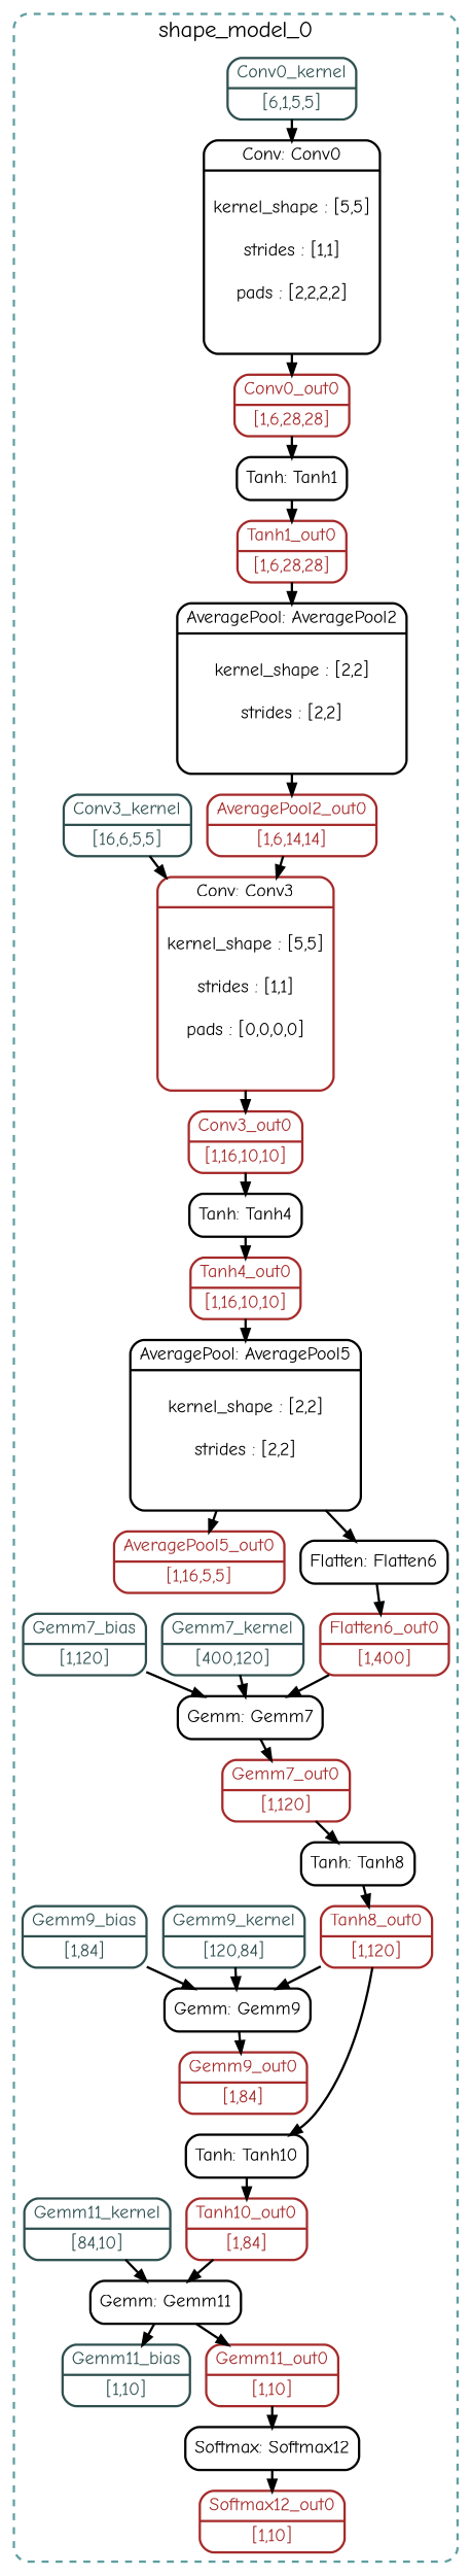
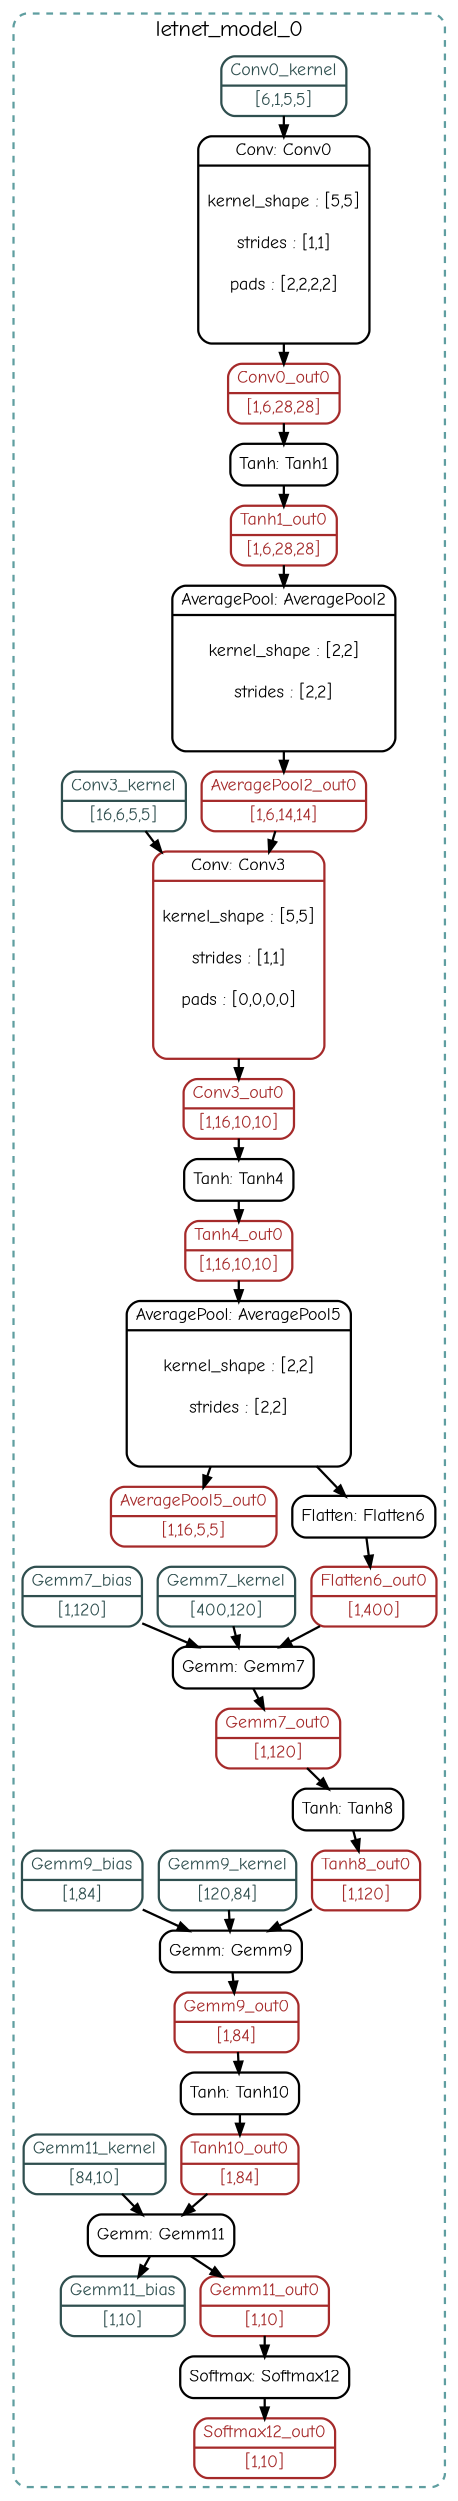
  digraph {
    color=cadetblue
    compound=true
    fontcolor=black
    fontname="Comic Neue"
    fontsize=20
    nodesep=0.2
    rankdir=TB
    ranksep=0.25
    shape=record
    splines=true
    style="rounded,dashed,bold"
    node [color=brown fontcolor=black fontname="Comic Neue" fontsize=16 shape=record style="rounded,bold"]
    edge [color=black fontname="Comic Neue" fontsize=14 shape=record style=bold]
    n1 [color=black label="{ Conv: Conv0 | {\nkernel_shape : [5,5]\n\nstrides : [1,1]\n\npads : [2,2,2,2]\n\n\n}}"]
    n2 [color=darkslategrey fontcolor=darkslategrey label="{Conv0_kernel | [6,1,5,5]}"]
    n3 [fontcolor=brown label="{Conv0_out0 | [1,6,28,28]}"]
    n4 [color=black label="{ Tanh: Tanh1 }"]
    n5 [fontcolor=brown label="{Tanh1_out0 | [1,6,28,28]}"]
    n6 [color=black label="{ AveragePool: AveragePool2 | {\nkernel_shape : [2,2]\n\nstrides : [2,2]\n\n\n}}"]
    n7 [fontcolor=brown label="{AveragePool2_out0 | [1,6,14,14]}"]
    n8 [label="{ Conv: Conv3 | {\nkernel_shape : [5,5]\n\nstrides : [1,1]\n\npads : [0,0,0,0]\n\n\n}}"]
    n9 [color=darkslategrey fontcolor=darkslategrey label="{Conv3_kernel | [16,6,5,5]}"]
    n10 [fontcolor=brown label="{Conv3_out0 | [1,16,10,10]}"]
    n11 [color=black label="{ Tanh: Tanh4 }"]
    n12 [fontcolor=brown label="{Tanh4_out0 | [1,16,10,10]}"]
    n13 [color=black label="{ AveragePool: AveragePool5 | {\nkernel_shape : [2,2]\n\nstrides : [2,2]\n\n\n}}"]
    n14 [fontcolor=brown label="{AveragePool5_out0 | [1,16,5,5]}"]
    n15 [color=black label="{ Flatten: Flatten6 }"]
    n16 [fontcolor=brown label="{Flatten6_out0 | [1,400]}"]
    n17 [color=black label="{ Gemm: Gemm7 }"]
    n18 [color=darkslategrey fontcolor=darkslategrey label="{Gemm7_kernel | [400,120]}"]
    n19 [color=darkslategrey fontcolor=darkslategrey label="{Gemm7_bias | [1,120]}"]
    n20 [fontcolor=brown label="{Gemm7_out0 | [1,120]}"]
    n21 [color=black label="{ Tanh: Tanh8 }"]
    n22 [fontcolor=brown label="{Tanh8_out0 | [1,120]}"]
    n23 [color=black label="{ Gemm: Gemm9 }"]
    n24 [color=darkslategrey fontcolor=darkslategrey label="{Gemm9_kernel | [120,84]}"]
    n25 [color=darkslategrey fontcolor=darkslategrey label="{Gemm9_bias | [1,84]}"]
    n26 [fontcolor=brown label="{Gemm9_out0 | [1,84]}"]
    n27 [color=black label="{ Tanh: Tanh10 }"]
    n28 [fontcolor=brown label="{Tanh10_out0 | [1,84]}"]
    n29 [color=black label="{ Gemm: Gemm11 }"]
    n30 [color=darkslategrey fontcolor=darkslategrey label="{Gemm11_kernel | [84,10]}"]
    n31 [color=darkslategrey fontcolor=darkslategrey label="{Gemm11_bias | [1,10]}"]
    n32 [fontcolor=brown label="{Gemm11_out0 | [1,10]}"]
    n33 [color=black label="{ Softmax: Softmax12 }"]
    n34 [fontcolor=brown label="{Softmax12_out0 | [1,10]}"]
    subgraph cluster_1 {
-     label=shape_model_0
+     label=letnet_model_0
      n1
      n2
      n3
      n4
      n5
      n6
      n7
      n8
      n9
      n10
      n11
      n12
      n13
      n14
      n15
      n16
      n17
      n18
      n19
      n20
      n21
      n22
      n23
      n24
      n25
      n26
      n27
      n28
      n29
      n30
      n31
      n32
      n33
      n34
    }
    n1 -> n3
    n2 -> n1
    n3 -> n4
    n4 -> n5
    n5 -> n6
    n6 -> n7
    n7 -> n8
    n8 -> n10
    n9 -> n8
    n10 -> n11
    n11 -> n12
    n12 -> n13
    n13 -> n14
    n13 -> n15
    n15 -> n16
    n16 -> n17
    n17 -> n20
    n18 -> n17
    n19 -> n17
    n20 -> n21
    n21 -> n22
    n22 -> n23
    n23 -> n26
    n24 -> n23
    n25 -> n23
-   n22 -> n27
+   n26 -> n27
    n27 -> n28
    n28 -> n29
    n29 -> n31
    n29 -> n32
    n30 -> n29
    n32 -> n33
    n33 -> n34
  }
